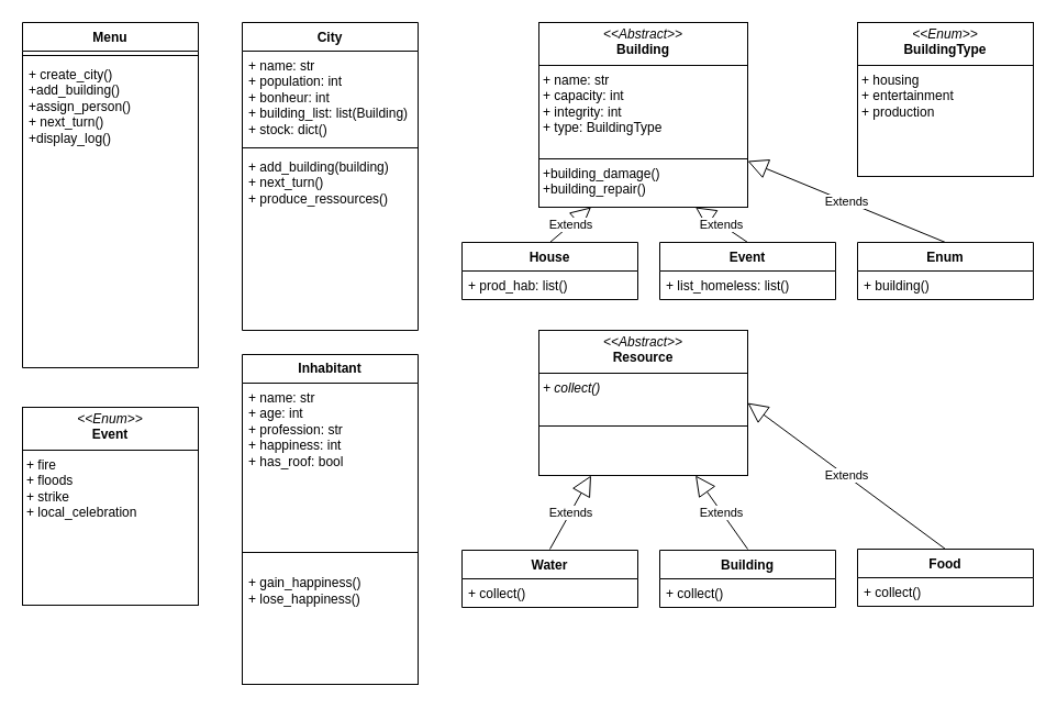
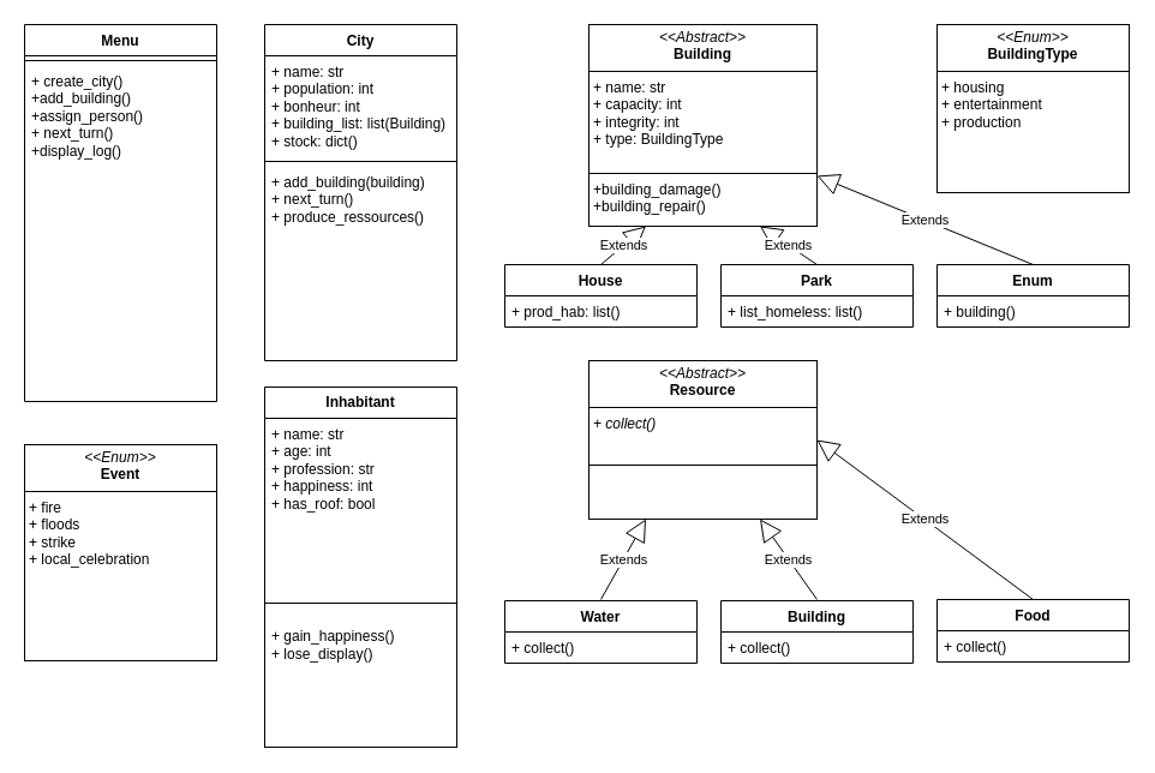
  <mxCell id="0" />
  <mxCell id="1" parent="0" />
  <mxCell id="2" value="City" style="swimlane;fontStyle=1;align=center;verticalAlign=top;childLayout=stackLayout;horizontal=1;startSize=26;horizontalStack=0;resizeParent=1;resizeParentMax=0;resizeLast=0;collapsible=1;marginBottom=0;whiteSpace=wrap;html=1;" parent="1" vertex="1"><mxGeometry x="220" y="20" width="160" height="280" as="geometry" /></mxCell>
  <mxCell id="3" value="+ name: str&lt;div&gt;+ population: int&lt;/div&gt;&lt;div&gt;+ bonheur: int&lt;/div&gt;&lt;div&gt;+ building_list: list(Building)&lt;/div&gt;&lt;div&gt;+ stock: dict()&lt;/div&gt;" style="text;strokeColor=none;fillColor=none;align=left;verticalAlign=top;spacingLeft=4;spacingRight=4;overflow=hidden;rotatable=0;points=[[0,0.5],[1,0.5]];portConstraint=eastwest;whiteSpace=wrap;html=1;" parent="2" vertex="1"><mxGeometry y="26" width="160" height="84" as="geometry" /></mxCell>
  <mxCell id="4" value="" style="line;strokeWidth=1;fillColor=none;align=left;verticalAlign=middle;spacingTop=-1;spacingLeft=3;spacingRight=3;rotatable=0;labelPosition=right;points=[];portConstraint=eastwest;strokeColor=inherit;" parent="2" vertex="1"><mxGeometry y="110" width="160" height="8" as="geometry" /></mxCell>
  <mxCell id="5" value="+ add_building(building)&lt;div&gt;+ next_turn()&lt;/div&gt;&lt;div&gt;+ produce_ressources()&lt;/div&gt;" style="text;strokeColor=none;fillColor=none;align=left;verticalAlign=top;spacingLeft=4;spacingRight=4;overflow=hidden;rotatable=0;points=[[0,0.5],[1,0.5]];portConstraint=eastwest;whiteSpace=wrap;html=1;" parent="2" vertex="1"><mxGeometry y="118" width="160" height="162" as="geometry" /></mxCell>
  <mxCell id="6" value="&lt;p style=&quot;margin:0px;margin-top:4px;text-align:center;&quot;&gt;&lt;i&gt;&amp;lt;&amp;lt;Enum&amp;gt;&amp;gt;&lt;/i&gt;&lt;br&gt;&lt;b&gt;BuildingType&lt;/b&gt;&lt;/p&gt;&lt;hr size=&quot;1&quot; style=&quot;border-style:solid;&quot;&gt;&lt;p style=&quot;margin:0px;margin-left:4px;&quot;&gt;+ housing&lt;br&gt;+ entertainment&lt;/p&gt;&lt;p style=&quot;margin:0px;margin-left:4px;&quot;&gt;+ production&lt;/p&gt;" style="verticalAlign=top;align=left;overflow=fill;html=1;whiteSpace=wrap;" parent="1" vertex="1"><mxGeometry x="780" y="20" width="160" height="140" as="geometry" /></mxCell>
  <mxCell id="7" value="House" style="swimlane;fontStyle=1;align=center;verticalAlign=top;childLayout=stackLayout;horizontal=1;startSize=26;horizontalStack=0;resizeParent=1;resizeParentMax=0;resizeLast=0;collapsible=1;marginBottom=0;whiteSpace=wrap;html=1;" parent="1" vertex="1"><mxGeometry x="420" y="220" width="160" height="52" as="geometry" /></mxCell>
  <mxCell id="8" value="+ prod_hab: list()" style="text;strokeColor=none;fillColor=none;align=left;verticalAlign=top;spacingLeft=4;spacingRight=4;overflow=hidden;rotatable=0;points=[[0,0.5],[1,0.5]];portConstraint=eastwest;whiteSpace=wrap;html=1;fontStyle=0" parent="7" vertex="1"><mxGeometry y="26" width="160" height="26" as="geometry" /></mxCell>
- <mxCell id="9" value="Event" style="swimlane;fontStyle=1;align=center;verticalAlign=top;childLayout=stackLayout;horizontal=1;startSize=26;horizontalStack=0;resizeParent=1;resizeParentMax=0;resizeLast=0;collapsible=1;marginBottom=0;whiteSpace=wrap;html=1;" parent="1" vertex="1"><mxGeometry x="600" y="220" width="160" height="52" as="geometry" /></mxCell>
+ <mxCell id="9" value="Park" style="swimlane;fontStyle=1;align=center;verticalAlign=top;childLayout=stackLayout;horizontal=1;startSize=26;horizontalStack=0;resizeParent=1;resizeParentMax=0;resizeLast=0;collapsible=1;marginBottom=0;whiteSpace=wrap;html=1;" parent="1" vertex="1"><mxGeometry x="600" y="220" width="160" height="52" as="geometry" /></mxCell>
  <mxCell id="10" value="+ list_homeless: list()" style="text;strokeColor=none;fillColor=none;align=left;verticalAlign=top;spacingLeft=4;spacingRight=4;overflow=hidden;rotatable=0;points=[[0,0.5],[1,0.5]];portConstraint=eastwest;whiteSpace=wrap;html=1;fontStyle=0" parent="9" vertex="1"><mxGeometry y="26" width="160" height="26" as="geometry" /></mxCell>
  <mxCell id="11" value="Enum" style="swimlane;fontStyle=1;align=center;verticalAlign=top;childLayout=stackLayout;horizontal=1;startSize=26;horizontalStack=0;resizeParent=1;resizeParentMax=0;resizeLast=0;collapsible=1;marginBottom=0;whiteSpace=wrap;html=1;" parent="1" vertex="1"><mxGeometry x="780" y="220" width="160" height="52" as="geometry" /></mxCell>
  <mxCell id="12" value="+ building()" style="text;strokeColor=none;fillColor=none;align=left;verticalAlign=top;spacingLeft=4;spacingRight=4;overflow=hidden;rotatable=0;points=[[0,0.5],[1,0.5]];portConstraint=eastwest;whiteSpace=wrap;html=1;fontStyle=0" parent="11" vertex="1"><mxGeometry y="26" width="160" height="26" as="geometry" /></mxCell>
  <mxCell id="13" value="&lt;b&gt;Inhabitant&lt;/b&gt;" style="swimlane;fontStyle=0;childLayout=stackLayout;horizontal=1;startSize=26;fillColor=none;horizontalStack=0;resizeParent=1;resizeParentMax=0;resizeLast=0;collapsible=1;marginBottom=0;whiteSpace=wrap;html=1;" parent="1" vertex="1"><mxGeometry x="220" y="322" width="160" height="300" as="geometry" /></mxCell>
  <mxCell id="14" value="Extends" style="endArrow=block;endSize=16;endFill=0;html=1;rounded=0;exitX=0.5;exitY=0;exitDx=0;exitDy=0;entryX=0.25;entryY=1;entryDx=0;entryDy=0;" parent="13" target="17" edge="1"><mxGeometry width="160" relative="1" as="geometry"><mxPoint x="280" y="177" as="sourcePoint" /><mxPoint x="100" y="68" as="targetPoint" /></mxGeometry></mxCell>
  <mxCell id="15" value="&lt;div&gt;+ name: st&lt;span style=&quot;background-color: transparent; color: light-dark(rgb(0, 0, 0), rgb(255, 255, 255));&quot;&gt;r&lt;/span&gt;&lt;/div&gt;&lt;div&gt;&lt;span style=&quot;background-color: transparent; color: light-dark(rgb(0, 0, 0), rgb(255, 255, 255));&quot;&gt;+ age: int&lt;/span&gt;&lt;span style=&quot;background-color: transparent; text-wrap-mode: nowrap; color: rgba(0, 0, 0, 0); font-family: monospace; font-size: 0px;&quot;&gt;%3CmxGraphModel%3E%3Croot%3E%3CmxCell%20id%3D%220%22%2F%3E%3CmxCell%20id%3D%221%22%20parent%3D%220%22%2F%3E%3CmxCell%20id%3D%222%22%20value%3D%22%2B%20age%3A%20int%22%20style%3D%22text%3BstrokeColor%3Dnone%3BfillColor%3Dnone%3Balign%3Dleft%3BverticalAlign%3Dtop%3BspacingLeft%3D4%3BspacingRight%3D4%3Boverflow%3Dhidden%3Brotatable%3D0%3Bpoints%3D%5B%5B0%2C0.5%5D%2C%5B1%2C0.5%5D%5D%3BportConstraint%3Deastwest%3BwhiteSpace%3Dwrap%3Bhtml%3D1%3B%22%20vertex%3D%221%22%20parent%3D%221%22%3E%3CmxGeometry%20x%3D%22-80%22%20y%3D%22518%22%20width%3D%22160%22%20height%3D%2226%22%20as%3D%22geometry%22%2F%3E%3C%2FmxCell%3E%3C%2Froot%3E%3C%2FmxGraphModel%3&lt;/span&gt;&lt;span style=&quot;background-color: transparent; text-wrap-mode: nowrap; color: rgba(0, 0, 0, 0); font-family: monospace; font-size: 0px;&quot;&gt;%3CmxGraphModel%3E%3Croot%3E%3CmxCell%20id%3D%220%22%2F%3E%3CmxCell%20id%3D%221%22%20parent%3D%220%22%2F%3E%3CmxCell%20id%3D%222%22%20value%3D%22%2B%20age%3A%20int%22%20style%3D%22text%3BstrokeColor%3Dnone%3BfillColor%3Dnone%3Balign%3Dleft%3BverticalAlign%3Dtop%3BspacingLeft%3D4%3BspacingRight%3D4%3Boverflow%3Dhidden%3Brotatable%3D0%3Bpoints%3D%5B%5B0%2C0.5%5D%2C%5B1%2C0.5%5D%5D%3BportConstraint%3Deastwest%3BwhiteSpace%3Dwrap%3Bhtml%3D1%3B%22%20vertex%3D%221%22%20parent%3D%221%22%3E%3CmxGeometry%20x%3D%22-80%22%20y%3D%22518%22%20width%3D%22160%22%20height%3D%2226%22%20as%3D%22geometry%22%2F%3E%3C%2FmxCell%3E%3C%2Froot%3E%3C%2FmxGraphModel%3E&lt;/span&gt;&lt;/div&gt;+ profession: str&lt;div&gt;+ happiness: int&lt;/div&gt;&lt;div&gt;+ has_roof: bool&lt;/div&gt;" style="text;strokeColor=none;fillColor=none;align=left;verticalAlign=top;spacingLeft=4;spacingRight=4;overflow=hidden;rotatable=0;points=[[0,0.5],[1,0.5]];portConstraint=eastwest;whiteSpace=wrap;html=1;" parent="13" vertex="1"><mxGeometry y="26" width="160" height="154" as="geometry" /></mxCell>
- <mxCell id="16" value="&lt;br&gt;&lt;div&gt;+ gain_happiness()&lt;div&gt;+ lose_happiness()&lt;/div&gt;&lt;/div&gt;" style="text;strokeColor=default;fillColor=none;align=left;verticalAlign=top;spacingLeft=4;spacingRight=4;overflow=hidden;rotatable=0;points=[[0,0.5],[1,0.5]];portConstraint=eastwest;whiteSpace=wrap;html=1;" vertex="1" parent="13"><mxGeometry y="180" width="160" height="120" as="geometry" /></mxCell>
+ <mxCell id="16" value="&lt;br&gt;&lt;div&gt;+ gain_happiness()&lt;div&gt;+ lose_display()&lt;/div&gt;&lt;/div&gt;" style="text;strokeColor=default;fillColor=none;align=left;verticalAlign=top;spacingLeft=4;spacingRight=4;overflow=hidden;rotatable=0;points=[[0,0.5],[1,0.5]];portConstraint=eastwest;whiteSpace=wrap;html=1;" vertex="1" parent="13"><mxGeometry y="180" width="160" height="120" as="geometry" /></mxCell>
  <mxCell id="17" value="&lt;p style=&quot;margin:0px;margin-top:4px;text-align:center;&quot;&gt;&lt;i&gt;&amp;lt;&amp;lt;Abstract&amp;gt;&amp;gt;&lt;/i&gt;&lt;br&gt;&lt;b&gt;Resource&lt;/b&gt;&lt;/p&gt;&lt;hr size=&quot;1&quot; style=&quot;border-style:solid;&quot;&gt;&lt;p style=&quot;margin:0px;margin-left:4px;&quot;&gt;&lt;i style=&quot;background-color: transparent; color: light-dark(rgb(0, 0, 0), rgb(255, 255, 255));&quot;&gt;+ collect()&lt;/i&gt;&lt;/p&gt;&lt;p style=&quot;margin:0px;margin-left:4px;&quot;&gt;&lt;span style=&quot;color: rgba(0, 0, 0, 0); font-family: monospace; font-size: 0px; text-wrap-mode: nowrap;&quot;&gt;%3CmxGraphModel%3E%3Croot%3E%3CmxCell%20id%3D%220%22%2F%3E%3CmxCell%20id%3D%221%22%20parent%3D%220%22%2F%3E%3CmxCell%20id%3D%222%22%20value%3D%22%22%20style%3D%22line%3BstrokeWidth%3D1%3BfillColor%3Dnone%3Balign%3Dleft%3BverticalAlign%3Dmiddle%3BspacingTop%3D-1%3BspacingLeft%3D3%3BspacingRight%3D3%3Brotatable%3D0%3BlabelPosition%3Dright%3Bpoints%3D%5B%5D%3BportConstraint%3Deastwest%3BstrokeColor%3Dinherit%3B%22%20vertex%3D%221%22%20parent%3D%221%22%3E%3CmxGeometry%20x%3D%22-260%22%20y%3D%22258%22%20width%3D%22160%22%20height%3D%228%22%20as%3D%22geometry%22%2F%3E%3C%2FmxCell%3E%3C%2Froot%3E%3C%2FmxGraphModel%3E&lt;/span&gt;&lt;/p&gt;" style="verticalAlign=top;align=left;overflow=fill;html=1;whiteSpace=wrap;" parent="1" vertex="1"><mxGeometry x="490" y="300" width="190" height="132" as="geometry" /></mxCell>
  <mxCell id="18" value="Water" style="swimlane;fontStyle=1;align=center;verticalAlign=top;childLayout=stackLayout;horizontal=1;startSize=26;horizontalStack=0;resizeParent=1;resizeParentMax=0;resizeLast=0;collapsible=1;marginBottom=0;whiteSpace=wrap;html=1;" parent="1" vertex="1"><mxGeometry x="420" y="500" width="160" height="52" as="geometry" /></mxCell>
  <mxCell id="19" value="+ collect()" style="text;strokeColor=none;fillColor=none;align=left;verticalAlign=top;spacingLeft=4;spacingRight=4;overflow=hidden;rotatable=0;points=[[0,0.5],[1,0.5]];portConstraint=eastwest;whiteSpace=wrap;html=1;fontStyle=0" parent="18" vertex="1"><mxGeometry y="26" width="160" height="26" as="geometry" /></mxCell>
  <mxCell id="20" value="Building" style="swimlane;fontStyle=1;align=center;verticalAlign=top;childLayout=stackLayout;horizontal=1;startSize=26;horizontalStack=0;resizeParent=1;resizeParentMax=0;resizeLast=0;collapsible=1;marginBottom=0;whiteSpace=wrap;html=1;" parent="1" vertex="1"><mxGeometry x="600" y="500" width="160" height="52" as="geometry" /></mxCell>
  <mxCell id="21" value="+ collect()" style="text;strokeColor=none;fillColor=none;align=left;verticalAlign=top;spacingLeft=4;spacingRight=4;overflow=hidden;rotatable=0;points=[[0,0.5],[1,0.5]];portConstraint=eastwest;whiteSpace=wrap;html=1;fontStyle=0" parent="20" vertex="1"><mxGeometry y="26" width="160" height="26" as="geometry" /></mxCell>
  <mxCell id="22" value="Food" style="swimlane;fontStyle=1;align=center;verticalAlign=top;childLayout=stackLayout;horizontal=1;startSize=26;horizontalStack=0;resizeParent=1;resizeParentMax=0;resizeLast=0;collapsible=1;marginBottom=0;whiteSpace=wrap;html=1;" parent="1" vertex="1"><mxGeometry x="780" y="499" width="160" height="52" as="geometry" /></mxCell>
  <mxCell id="23" value="+ collect()" style="text;strokeColor=none;fillColor=none;align=left;verticalAlign=top;spacingLeft=4;spacingRight=4;overflow=hidden;rotatable=0;points=[[0,0.5],[1,0.5]];portConstraint=eastwest;whiteSpace=wrap;html=1;fontStyle=0" parent="22" vertex="1"><mxGeometry y="26" width="160" height="26" as="geometry" /></mxCell>
  <mxCell id="24" value="&lt;p style=&quot;margin:0px;margin-top:4px;text-align:center;&quot;&gt;&lt;i&gt;&amp;lt;&amp;lt;Enum&amp;gt;&amp;gt;&lt;/i&gt;&lt;br&gt;&lt;b&gt;Event&lt;/b&gt;&lt;/p&gt;&lt;hr size=&quot;1&quot; style=&quot;border-style:solid;&quot;&gt;&lt;p style=&quot;margin:0px;margin-left:4px;&quot;&gt;+ fire&lt;br&gt;+ floods&lt;/p&gt;&lt;p style=&quot;margin:0px;margin-left:4px;&quot;&gt;+ strike&lt;/p&gt;&lt;p style=&quot;margin:0px;margin-left:4px;&quot;&gt;+ local_celebration&lt;/p&gt;" style="verticalAlign=top;align=left;overflow=fill;html=1;whiteSpace=wrap;" parent="1" vertex="1"><mxGeometry x="20" y="370" width="160" height="180" as="geometry" /></mxCell>
  <mxCell id="25" value="Menu" style="swimlane;fontStyle=1;align=center;verticalAlign=top;childLayout=stackLayout;horizontal=1;startSize=26;horizontalStack=0;resizeParent=1;resizeParentMax=0;resizeLast=0;collapsible=1;marginBottom=0;whiteSpace=wrap;html=1;" parent="1" vertex="1"><mxGeometry x="20" y="20" width="160" height="314" as="geometry" /></mxCell>
  <mxCell id="26" value="" style="line;strokeWidth=1;fillColor=none;align=left;verticalAlign=middle;spacingTop=-1;spacingLeft=3;spacingRight=3;rotatable=0;labelPosition=right;points=[];portConstraint=eastwest;strokeColor=inherit;" parent="25" vertex="1"><mxGeometry y="26" width="160" height="8" as="geometry" /></mxCell>
  <mxCell id="27" value="&lt;div&gt;&lt;span style=&quot;font-style: normal;&quot;&gt;+ create_city()&lt;/span&gt;&lt;/div&gt;&lt;div&gt;&lt;span style=&quot;font-style: normal;&quot;&gt;+add_building()&lt;/span&gt;&lt;/div&gt;&lt;div&gt;&lt;span style=&quot;font-style: normal;&quot;&gt;+assign_person()&lt;/span&gt;&lt;/div&gt;&lt;span style=&quot;font-style: normal;&quot;&gt;+ next_turn()&lt;/span&gt;&lt;div&gt;&lt;span style=&quot;font-style: normal;&quot;&gt;+display_log()&lt;/span&gt;&lt;/div&gt;" style="text;strokeColor=none;fillColor=none;align=left;verticalAlign=top;spacingLeft=4;spacingRight=4;overflow=hidden;rotatable=0;points=[[0,0.5],[1,0.5]];portConstraint=eastwest;whiteSpace=wrap;html=1;fontStyle=2" parent="25" vertex="1"><mxGeometry y="34" width="160" height="280" as="geometry" /></mxCell>
  <mxCell id="28" value="Extends" style="endArrow=block;endSize=16;endFill=0;html=1;rounded=0;exitX=0.5;exitY=0;exitDx=0;exitDy=0;entryX=1;entryY=0.5;entryDx=0;entryDy=0;" parent="1" source="22" target="17" edge="1"><mxGeometry width="160" relative="1" as="geometry"><mxPoint x="785" y="460" as="sourcePoint" /><mxPoint x="935" y="460" as="targetPoint" /></mxGeometry></mxCell>
  <mxCell id="29" value="Extends" style="endArrow=block;endSize=16;endFill=0;html=1;rounded=0;exitX=0.5;exitY=0;exitDx=0;exitDy=0;entryX=0.75;entryY=1;entryDx=0;entryDy=0;" parent="1" target="17" edge="1"><mxGeometry width="160" relative="1" as="geometry"><mxPoint x="680" y="499" as="sourcePoint" /><mxPoint x="500" y="390" as="targetPoint" /></mxGeometry></mxCell>
  <mxCell id="30" value="Extends" style="endArrow=block;endSize=16;endFill=0;html=1;rounded=0;exitX=0.5;exitY=0;exitDx=0;exitDy=0;entryX=1;entryY=0.75;entryDx=0;entryDy=0;" parent="1" target="34" edge="1"><mxGeometry width="160" relative="1" as="geometry"><mxPoint x="860" y="220" as="sourcePoint" /><mxPoint x="680.95" y="146.98" as="targetPoint" /></mxGeometry></mxCell>
  <mxCell id="31" value="Extends" style="endArrow=block;endSize=16;endFill=0;html=1;rounded=0;exitX=0.5;exitY=0;exitDx=0;exitDy=0;entryX=0.75;entryY=1;entryDx=0;entryDy=0;" parent="1" target="34" edge="1"><mxGeometry width="160" relative="1" as="geometry"><mxPoint x="680" y="220" as="sourcePoint" /><mxPoint x="620.91" y="159.02" as="targetPoint" /></mxGeometry></mxCell>
  <mxCell id="32" value="Extends" style="endArrow=block;endSize=16;endFill=0;html=1;rounded=0;exitX=0.5;exitY=0;exitDx=0;exitDy=0;entryX=0.25;entryY=1;entryDx=0;entryDy=0;" parent="1" source="7" target="34" edge="1"><mxGeometry width="160" relative="1" as="geometry"><mxPoint x="780" y="289" as="sourcePoint" /><mxPoint x="544.91" y="160" as="targetPoint" /></mxGeometry></mxCell>
  <mxCell id="33" value="" style="line;strokeWidth=1;fillColor=none;align=left;verticalAlign=middle;spacingTop=-1;spacingLeft=3;spacingRight=3;rotatable=0;labelPosition=right;points=[];portConstraint=eastwest;strokeColor=inherit;" vertex="1" parent="1"><mxGeometry x="490" y="382" width="190" height="10" as="geometry" /></mxCell>
  <mxCell id="34" value="&lt;p style=&quot;margin:0px;margin-top:4px;text-align:center;&quot;&gt;&lt;i&gt;&amp;lt;&amp;lt;Abstract&amp;gt;&amp;gt;&lt;/i&gt;&lt;br&gt;&lt;b&gt;Building&lt;/b&gt;&lt;/p&gt;&lt;hr size=&quot;1&quot; style=&quot;border-style:solid;&quot;&gt;&lt;p style=&quot;margin: 0px 0px 0px 4px;&quot;&gt;+ name: str&lt;br&gt;+ capacity: int&lt;/p&gt;&lt;p style=&quot;margin: 0px 0px 0px 4px;&quot;&gt;+ integrity: int&lt;/p&gt;&lt;p style=&quot;margin: 0px 0px 0px 4px;&quot;&gt;+ type: BuildingType&lt;/p&gt;&lt;p style=&quot;margin:0px;margin-left:4px;&quot;&gt;&lt;br&gt;&lt;/p&gt;&lt;hr size=&quot;1&quot; style=&quot;border-style:solid;&quot;&gt;&lt;p style=&quot;margin:0px;margin-left:4px;&quot;&gt;+building_damage()&lt;/p&gt;&lt;p style=&quot;margin:0px;margin-left:4px;&quot;&gt;+building_repair()&lt;/p&gt;" style="verticalAlign=top;align=left;overflow=fill;html=1;whiteSpace=wrap;" vertex="1" parent="1"><mxGeometry x="490" y="20" width="190" height="168" as="geometry" /></mxCell>
